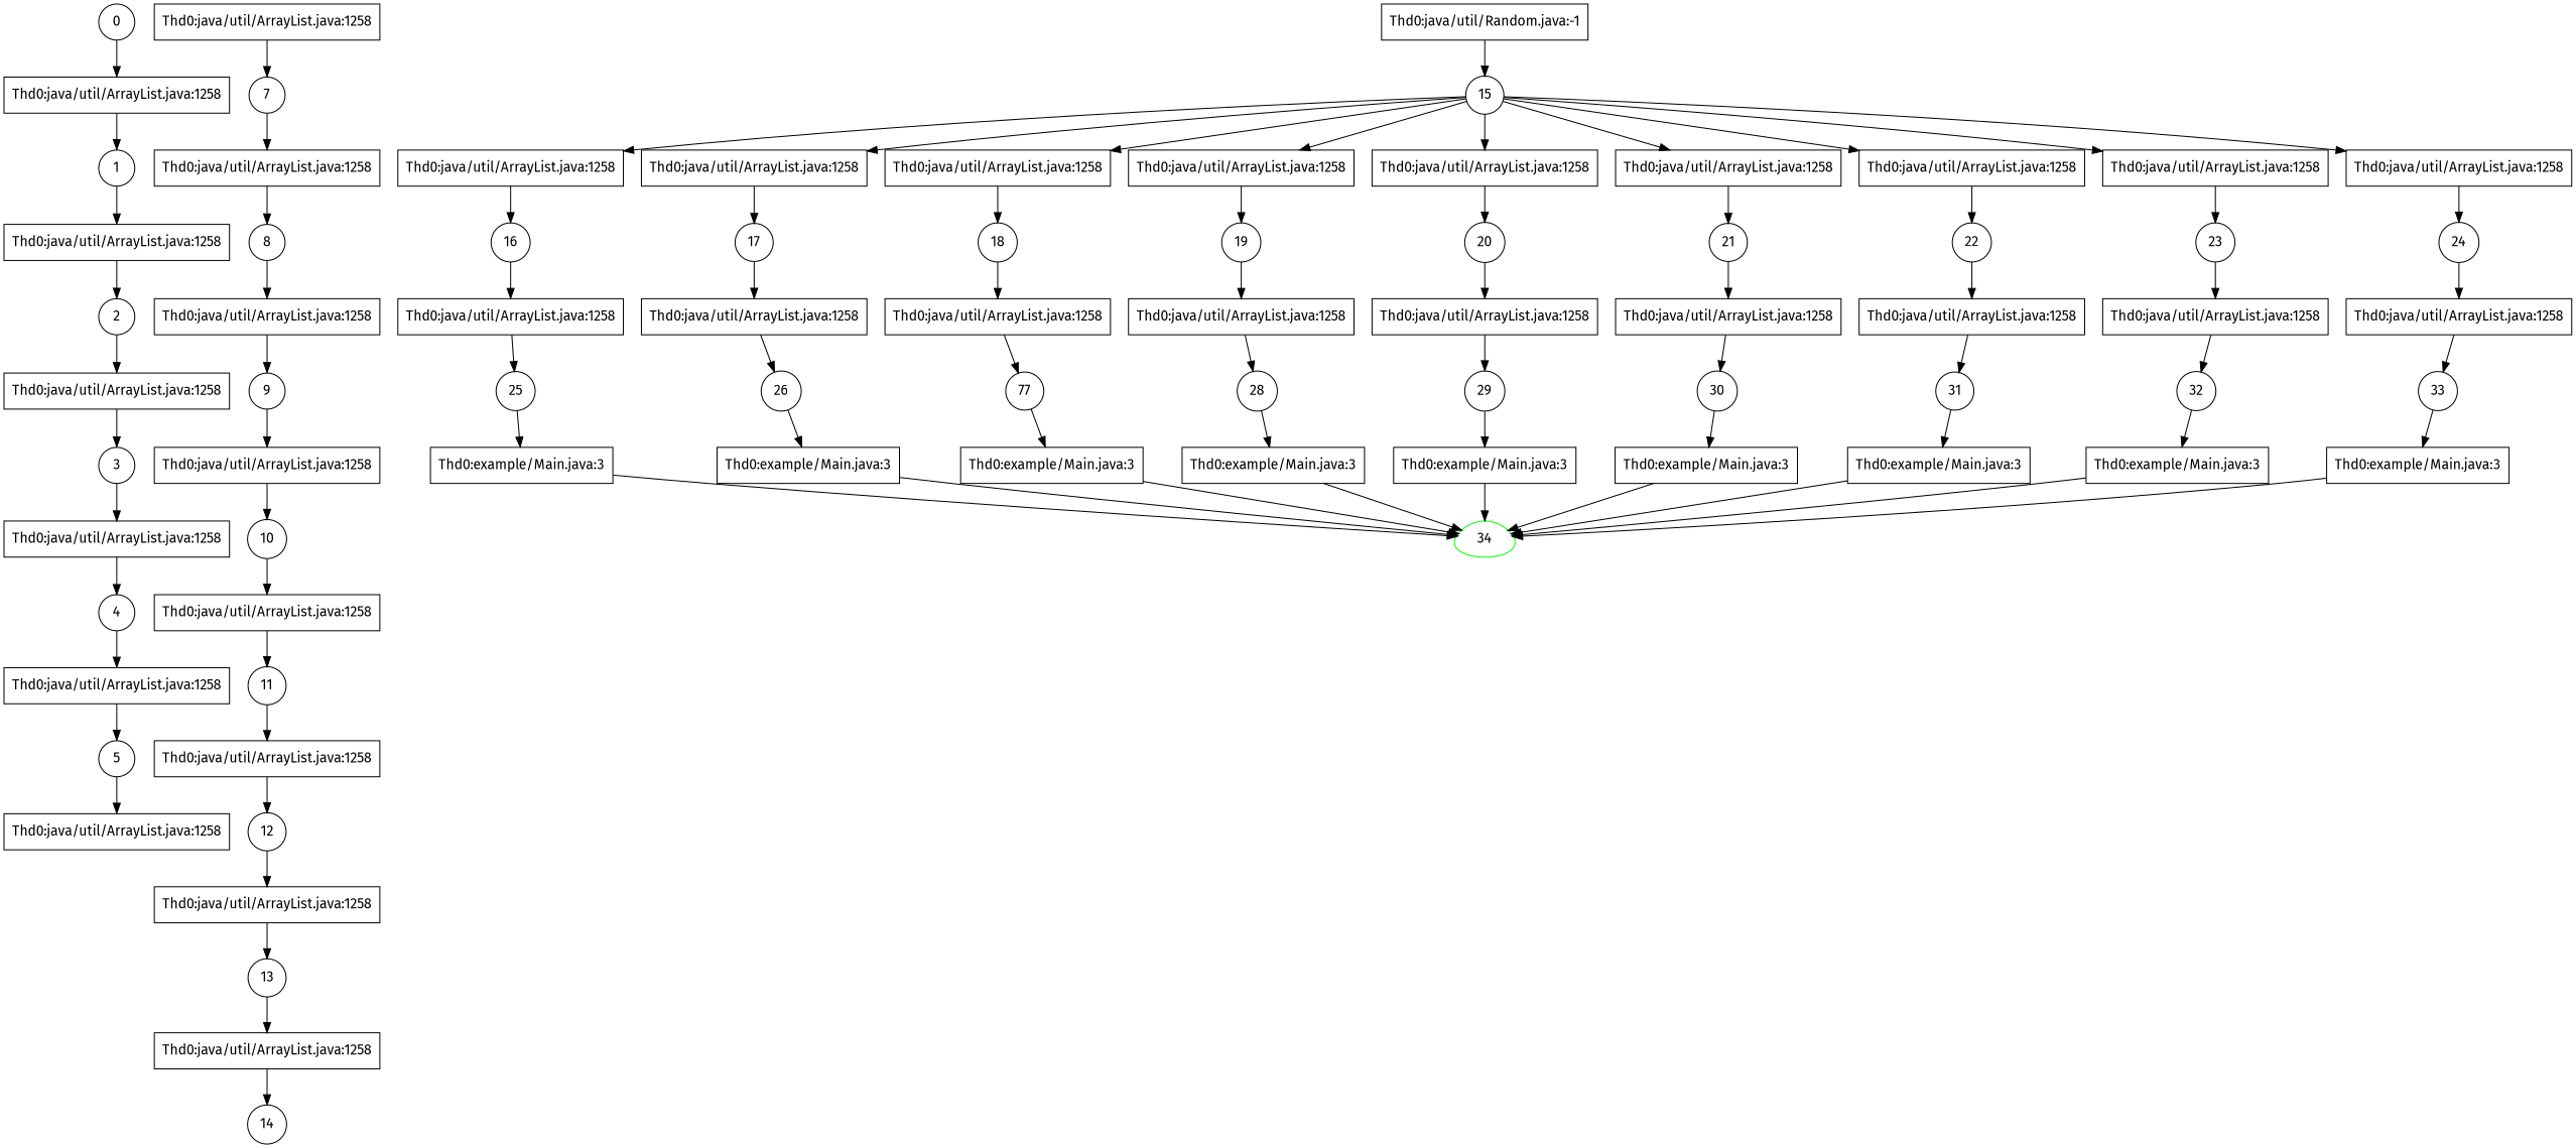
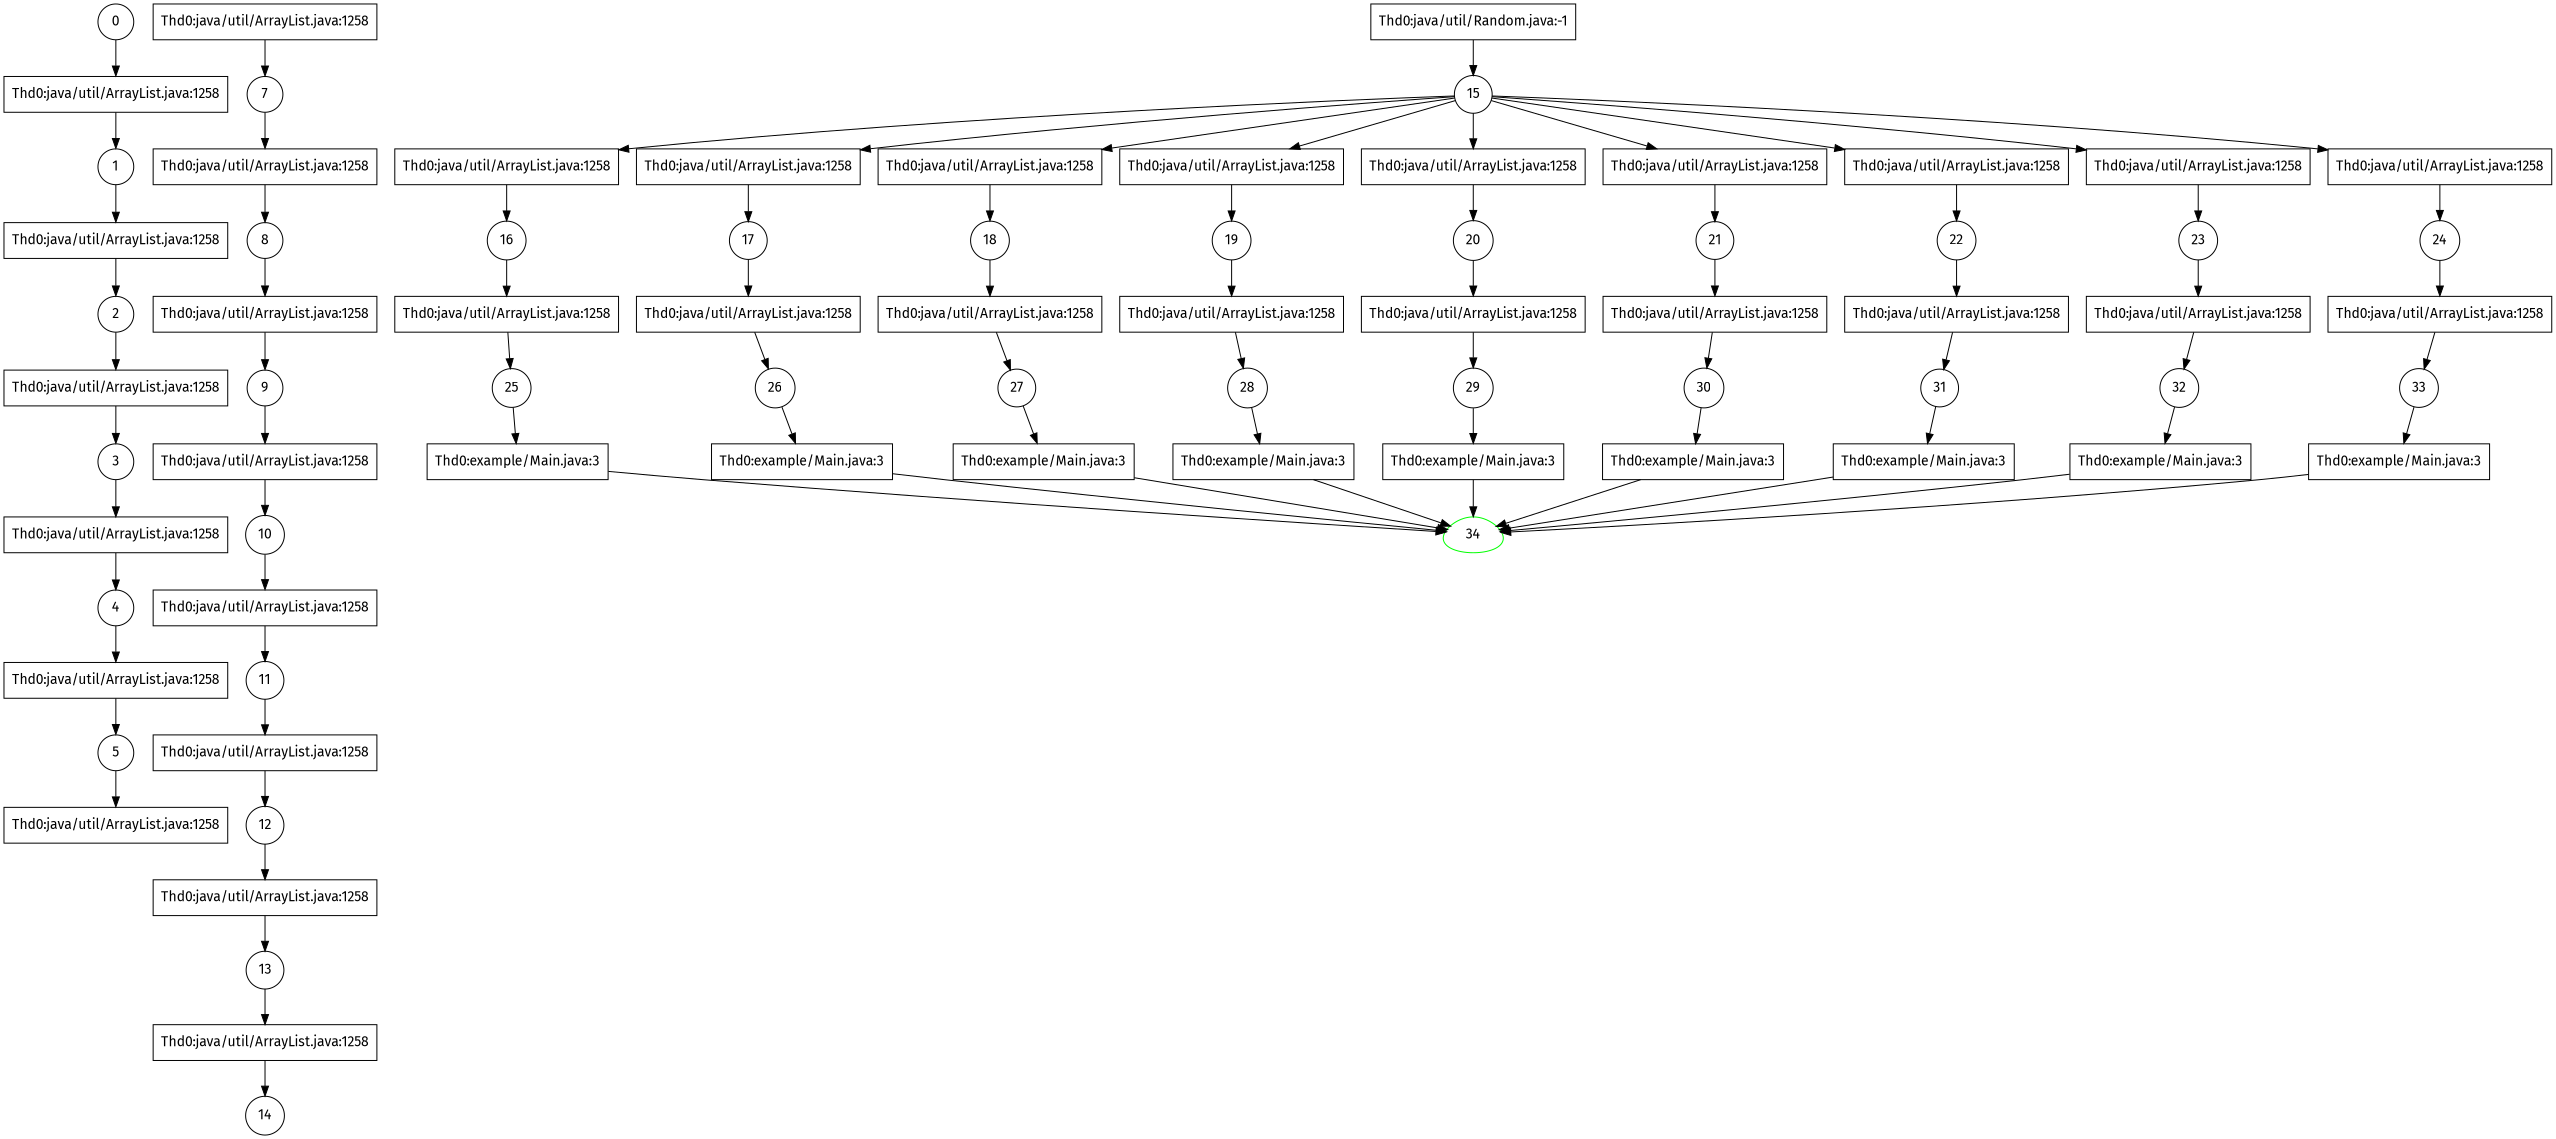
  digraph {
    fontname="Fira Sans"
    node [fontname="Fira Sans" shape=box]
    edge [fontname="Fira Sans"]
    n1 [color=black label=0 shape=circle]
    n2 [label="Thd0:java/util/ArrayList.java:1258"]
    n3 [color=black label=1 shape=circle]
    n4 [label="Thd0:java/util/ArrayList.java:1258"]
    n5 [color=black label=2 shape=circle]
    n6 [label="Thd0:java/util/ArrayList.java:1258"]
    n7 [color=black label=3 shape=circle]
    n8 [label="Thd0:java/util/ArrayList.java:1258"]
    n9 [color=black label=4 shape=circle]
    n10 [label="Thd0:java/util/ArrayList.java:1258"]
    n11 [color=black label=5 shape=circle]
    n12 [label="Thd0:java/util/ArrayList.java:1258"]
    n13 [label="Thd0:java/util/ArrayList.java:1258"]
    n14 [color=black label=7 shape=circle]
    n15 [label="Thd0:java/util/ArrayList.java:1258"]
    n16 [color=black label=8 shape=circle]
    n17 [label="Thd0:java/util/ArrayList.java:1258"]
    n18 [color=black label=9 shape=circle]
    n19 [label="Thd0:java/util/ArrayList.java:1258"]
    n20 [color=black label=10 shape=circle]
    n21 [label="Thd0:java/util/ArrayList.java:1258"]
    n22 [color=black label=11 shape=circle]
    n23 [label="Thd0:java/util/ArrayList.java:1258"]
    n24 [color=black label=12 shape=circle]
    n25 [label="Thd0:java/util/ArrayList.java:1258"]
    n26 [color=black label=13 shape=circle]
    n27 [label="Thd0:java/util/ArrayList.java:1258"]
    n28 [color=black label=14 shape=circle]
    n29 [label="Thd0:java/util/Random.java:-1"]
    n30 [color=black label=15 shape=circle]
    n31 [label="Thd0:java/util/ArrayList.java:1258"]
    n32 [label="Thd0:java/util/ArrayList.java:1258"]
    n33 [label="Thd0:java/util/ArrayList.java:1258"]
    n34 [label="Thd0:java/util/ArrayList.java:1258"]
    n35 [label="Thd0:java/util/ArrayList.java:1258"]
    n36 [label="Thd0:java/util/ArrayList.java:1258"]
    n37 [label="Thd0:java/util/ArrayList.java:1258"]
    n38 [label="Thd0:java/util/ArrayList.java:1258"]
    n39 [label="Thd0:java/util/ArrayList.java:1258"]
    n40 [color=black label=16 shape=circle]
    n41 [color=black label=17 shape=circle]
    n42 [color=black label=18 shape=circle]
    n43 [color=black label=19 shape=circle]
    n44 [color=black label=20 shape=circle]
    n45 [color=black label=21 shape=circle]
    n46 [color=black label=22 shape=circle]
    n47 [color=black label=23 shape=circle]
    n48 [color=black label=24 shape=circle]
    n49 [label="Thd0:java/util/ArrayList.java:1258"]
    n50 [color=black label=25 shape=circle]
    n51 [label="Thd0:java/util/ArrayList.java:1258"]
    n52 [color=black label=26 shape=circle]
    n53 [label="Thd0:java/util/ArrayList.java:1258"]
-   n54 [color=black label=77 shape=circle]
+   n54 [color=black label=27 shape=circle]
    n55 [label="Thd0:java/util/ArrayList.java:1258"]
    n56 [color=black label=28 shape=circle]
    n57 [label="Thd0:java/util/ArrayList.java:1258"]
    n58 [color=black label=29 shape=circle]
    n59 [label="Thd0:java/util/ArrayList.java:1258"]
    n60 [color=black label=30 shape=circle]
    n61 [label="Thd0:java/util/ArrayList.java:1258"]
    n62 [color=black label=31 shape=circle]
    n63 [label="Thd0:java/util/ArrayList.java:1258"]
    n64 [color=black label=32 shape=circle]
    n65 [label="Thd0:java/util/ArrayList.java:1258"]
    n66 [color=black label=33 shape=circle]
    n67 [label="Thd0:example/Main.java:3"]
    n68 [color=green label=34 shape=egg]
    n69 [label="Thd0:example/Main.java:3"]
    n70 [label="Thd0:example/Main.java:3"]
    n71 [label="Thd0:example/Main.java:3"]
    n72 [label="Thd0:example/Main.java:3"]
    n73 [label="Thd0:example/Main.java:3"]
    n74 [label="Thd0:example/Main.java:3"]
    n75 [label="Thd0:example/Main.java:3"]
    n76 [label="Thd0:example/Main.java:3"]
    n1 -> n2
    n2 -> n3
    n3 -> n4
    n4 -> n5
    n5 -> n6
    n6 -> n7
    n7 -> n8
    n8 -> n9
    n9 -> n10
    n10 -> n11
    n11 -> n12
    n13 -> n14
    n14 -> n15
    n15 -> n16
    n16 -> n17
    n17 -> n18
    n18 -> n19
    n19 -> n20
    n20 -> n21
    n21 -> n22
    n22 -> n23
    n23 -> n24
    n24 -> n25
    n25 -> n26
    n26 -> n27
    n27 -> n28
    n29 -> n30
    n30 -> n31
    n30 -> n32
    n30 -> n33
    n30 -> n34
    n30 -> n35
    n30 -> n36
    n30 -> n37
    n30 -> n38
    n30 -> n39
    n31 -> n40
    n32 -> n41
    n33 -> n42
    n34 -> n43
    n35 -> n44
    n36 -> n45
    n37 -> n46
    n38 -> n47
    n39 -> n48
    n40 -> n49
    n41 -> n51
    n42 -> n53
    n43 -> n55
    n44 -> n57
    n45 -> n59
    n46 -> n61
    n47 -> n63
    n48 -> n65
    n49 -> n50
    n50 -> n67
    n51 -> n52
    n52 -> n69
    n53 -> n54
    n54 -> n70
    n55 -> n56
    n56 -> n71
    n57 -> n58
    n58 -> n72
    n59 -> n60
    n60 -> n73
    n61 -> n62
    n62 -> n74
    n63 -> n64
    n64 -> n75
    n65 -> n66
    n66 -> n76
    n67 -> n68
    n69 -> n68
    n70 -> n68
    n71 -> n68
    n72 -> n68
    n73 -> n68
    n74 -> n68
    n75 -> n68
    n76 -> n68
  }
